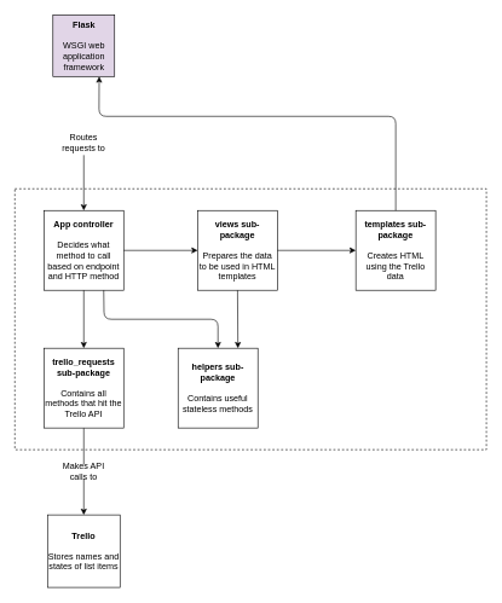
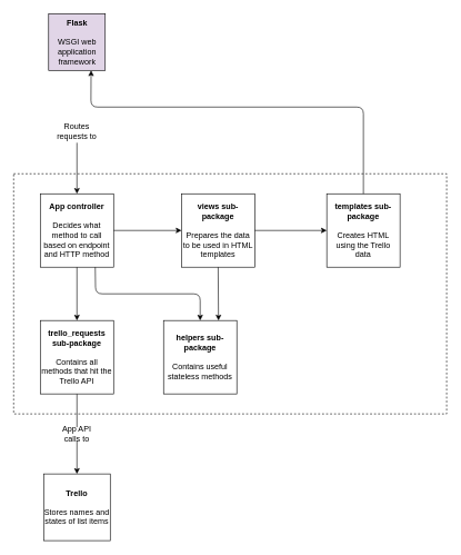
  <mxCell id="0" />
  <mxCell id="1" parent="0" />
  <mxCell id="2" value="&lt;br&gt;" style="rounded=0;whiteSpace=wrap;html=1;fillColor=none;dashed=1;" vertex="1" parent="1"><mxGeometry x="20" y="260" width="650" height="360" as="geometry" /></mxCell>
  <mxCell id="3" value="&lt;b&gt;App controller&lt;/b&gt;&lt;br&gt;&lt;br&gt;Decides what method to call based on endpoint and HTTP method" style="whiteSpace=wrap;html=1;aspect=fixed;" vertex="1" parent="1"><mxGeometry x="60" y="290" width="110" height="110" as="geometry" /></mxCell>
  <mxCell id="4" value="&lt;b&gt;Flask&lt;/b&gt;&lt;br&gt;&lt;br&gt;WSGI web application framework" style="whiteSpace=wrap;html=1;aspect=fixed;fillColor=#e1d5e7;" vertex="1" parent="1"><mxGeometry x="72.5" y="20" width="85" height="85" as="geometry" /></mxCell>
  <mxCell id="5" value="&lt;b&gt;Trello&lt;/b&gt;&lt;br&gt;&lt;br&gt;Stores names and states of list items" style="whiteSpace=wrap;html=1;aspect=fixed;" vertex="1" parent="1"><mxGeometry x="65" y="710" width="100" height="100" as="geometry" /></mxCell>
  <mxCell id="6" value="" style="endArrow=classic;html=1;exitX=0.5;exitY=1;exitDx=0;exitDy=0;entryX=0.5;entryY=0;entryDx=0;entryDy=0;" edge="1" parent="1" source="8" target="5"><mxGeometry width="50" height="50" relative="1" as="geometry"><mxPoint x="170" y="620" as="sourcePoint" /><mxPoint x="220" y="570" as="targetPoint" /></mxGeometry></mxCell>
  <mxCell id="7" value="" style="endArrow=classic;html=1;exitX=0.5;exitY=1;exitDx=0;exitDy=0;entryX=0.5;entryY=0;entryDx=0;entryDy=0;" edge="1" parent="1" source="10" target="3"><mxGeometry width="50" height="50" relative="1" as="geometry"><mxPoint x="230" y="163.5" as="sourcePoint" /><mxPoint x="280" y="113.5" as="targetPoint" /></mxGeometry></mxCell>
- <mxCell id="8" value="Makes API calls to" style="text;html=1;strokeColor=none;fillColor=none;align=center;verticalAlign=middle;whiteSpace=wrap;rounded=0;dashed=1;" vertex="1" parent="1"><mxGeometry x="85" y="640" width="60" height="20" as="geometry" /></mxCell>
+ <mxCell id="8" value="App API calls to" style="text;html=1;strokeColor=none;fillColor=none;align=center;verticalAlign=middle;whiteSpace=wrap;rounded=0;dashed=1;" vertex="1" parent="1"><mxGeometry x="85" y="640" width="60" height="20" as="geometry" /></mxCell>
  <mxCell id="9" value="" style="endArrow=none;html=1;exitX=0.5;exitY=1;exitDx=0;exitDy=0;entryX=0.5;entryY=0;entryDx=0;entryDy=0;endFill=0;" edge="1" parent="1" source="11" target="8"><mxGeometry width="50" height="50" relative="1" as="geometry"><mxPoint x="90" y="690" as="sourcePoint" /><mxPoint x="230" y="690" as="targetPoint" /></mxGeometry></mxCell>
  <mxCell id="10" value="Routes requests to" style="text;html=1;strokeColor=none;fillColor=none;align=center;verticalAlign=middle;whiteSpace=wrap;rounded=0;dashed=1;" vertex="1" parent="1"><mxGeometry x="80" y="180" width="70" height="33.5" as="geometry" /></mxCell>
  <mxCell id="11" value="&lt;b&gt;trello_requests sub-package&lt;/b&gt;&lt;br&gt;&lt;br&gt;Contains all methods that hit the Trello API" style="whiteSpace=wrap;html=1;aspect=fixed;" vertex="1" parent="1"><mxGeometry x="60" y="480" width="110" height="110" as="geometry" /></mxCell>
  <mxCell id="12" value="" style="endArrow=classic;html=1;exitX=0.5;exitY=1;exitDx=0;exitDy=0;entryX=0.5;entryY=0;entryDx=0;entryDy=0;" edge="1" parent="1" source="3" target="11"><mxGeometry width="50" height="50" relative="1" as="geometry"><mxPoint x="290" y="370" as="sourcePoint" /><mxPoint x="340" y="320" as="targetPoint" /></mxGeometry></mxCell>
  <mxCell id="13" value="&lt;b&gt;templates sub-package&lt;/b&gt;&lt;br&gt;&lt;br&gt;Creates HTML using the Trello data" style="whiteSpace=wrap;html=1;aspect=fixed;" vertex="1" parent="1"><mxGeometry x="490" y="290" width="110" height="110" as="geometry" /></mxCell>
  <mxCell id="14" value="" style="endArrow=classic;html=1;exitX=1;exitY=0.5;exitDx=0;exitDy=0;entryX=0;entryY=0.5;entryDx=0;entryDy=0;" edge="1" parent="1" source="3" target="18"><mxGeometry width="50" height="50" relative="1" as="geometry"><mxPoint x="290" y="320" as="sourcePoint" /><mxPoint x="340" y="270" as="targetPoint" /></mxGeometry></mxCell>
  <mxCell id="15" value="" style="endArrow=classic;html=1;entryX=0.75;entryY=1;entryDx=0;entryDy=0;exitX=0.5;exitY=0;exitDx=0;exitDy=0;" edge="1" parent="1" source="13" target="4"><mxGeometry width="50" height="50" relative="1" as="geometry"><mxPoint x="300" y="290" as="sourcePoint" /><mxPoint x="110" y="160" as="targetPoint" /><Array as="points"><mxPoint x="545" y="160" /><mxPoint x="136" y="160" /></Array></mxGeometry></mxCell>
  <mxCell id="16" value="&lt;b&gt;helpers sub-package&lt;/b&gt;&lt;br&gt;&lt;br&gt;Contains useful stateless methods" style="whiteSpace=wrap;html=1;aspect=fixed;" vertex="1" parent="1"><mxGeometry x="245" y="480" width="110" height="110" as="geometry" /></mxCell>
  <mxCell id="17" value="" style="endArrow=classic;html=1;exitX=0.75;exitY=1;exitDx=0;exitDy=0;entryX=0.5;entryY=0;entryDx=0;entryDy=0;" edge="1" parent="1" source="3" target="16"><mxGeometry width="50" height="50" relative="1" as="geometry"><mxPoint x="170" y="540" as="sourcePoint" /><mxPoint x="220" y="490" as="targetPoint" /><Array as="points"><mxPoint x="143" y="440" /><mxPoint x="300" y="440" /></Array></mxGeometry></mxCell>
  <mxCell id="18" value="&lt;b&gt;views sub-package&lt;/b&gt;&lt;br&gt;&lt;br&gt;Prepares the data to be used in HTML templates" style="whiteSpace=wrap;html=1;aspect=fixed;" vertex="1" parent="1"><mxGeometry x="272" y="290" width="110" height="110" as="geometry" /></mxCell>
  <mxCell id="19" value="" style="endArrow=classic;html=1;entryX=0;entryY=0.5;entryDx=0;entryDy=0;exitX=1;exitY=0.5;exitDx=0;exitDy=0;" edge="1" parent="1" source="18" target="13"><mxGeometry width="50" height="50" relative="1" as="geometry"><mxPoint x="290" y="390" as="sourcePoint" /><mxPoint x="340" y="340" as="targetPoint" /></mxGeometry></mxCell>
  <mxCell id="20" value="" style="endArrow=classic;html=1;exitX=0.5;exitY=1;exitDx=0;exitDy=0;entryX=0.75;entryY=0;entryDx=0;entryDy=0;" edge="1" parent="1" source="18" target="16"><mxGeometry width="50" height="50" relative="1" as="geometry"><mxPoint x="290" y="390" as="sourcePoint" /><mxPoint x="340" y="340" as="targetPoint" /></mxGeometry></mxCell>
